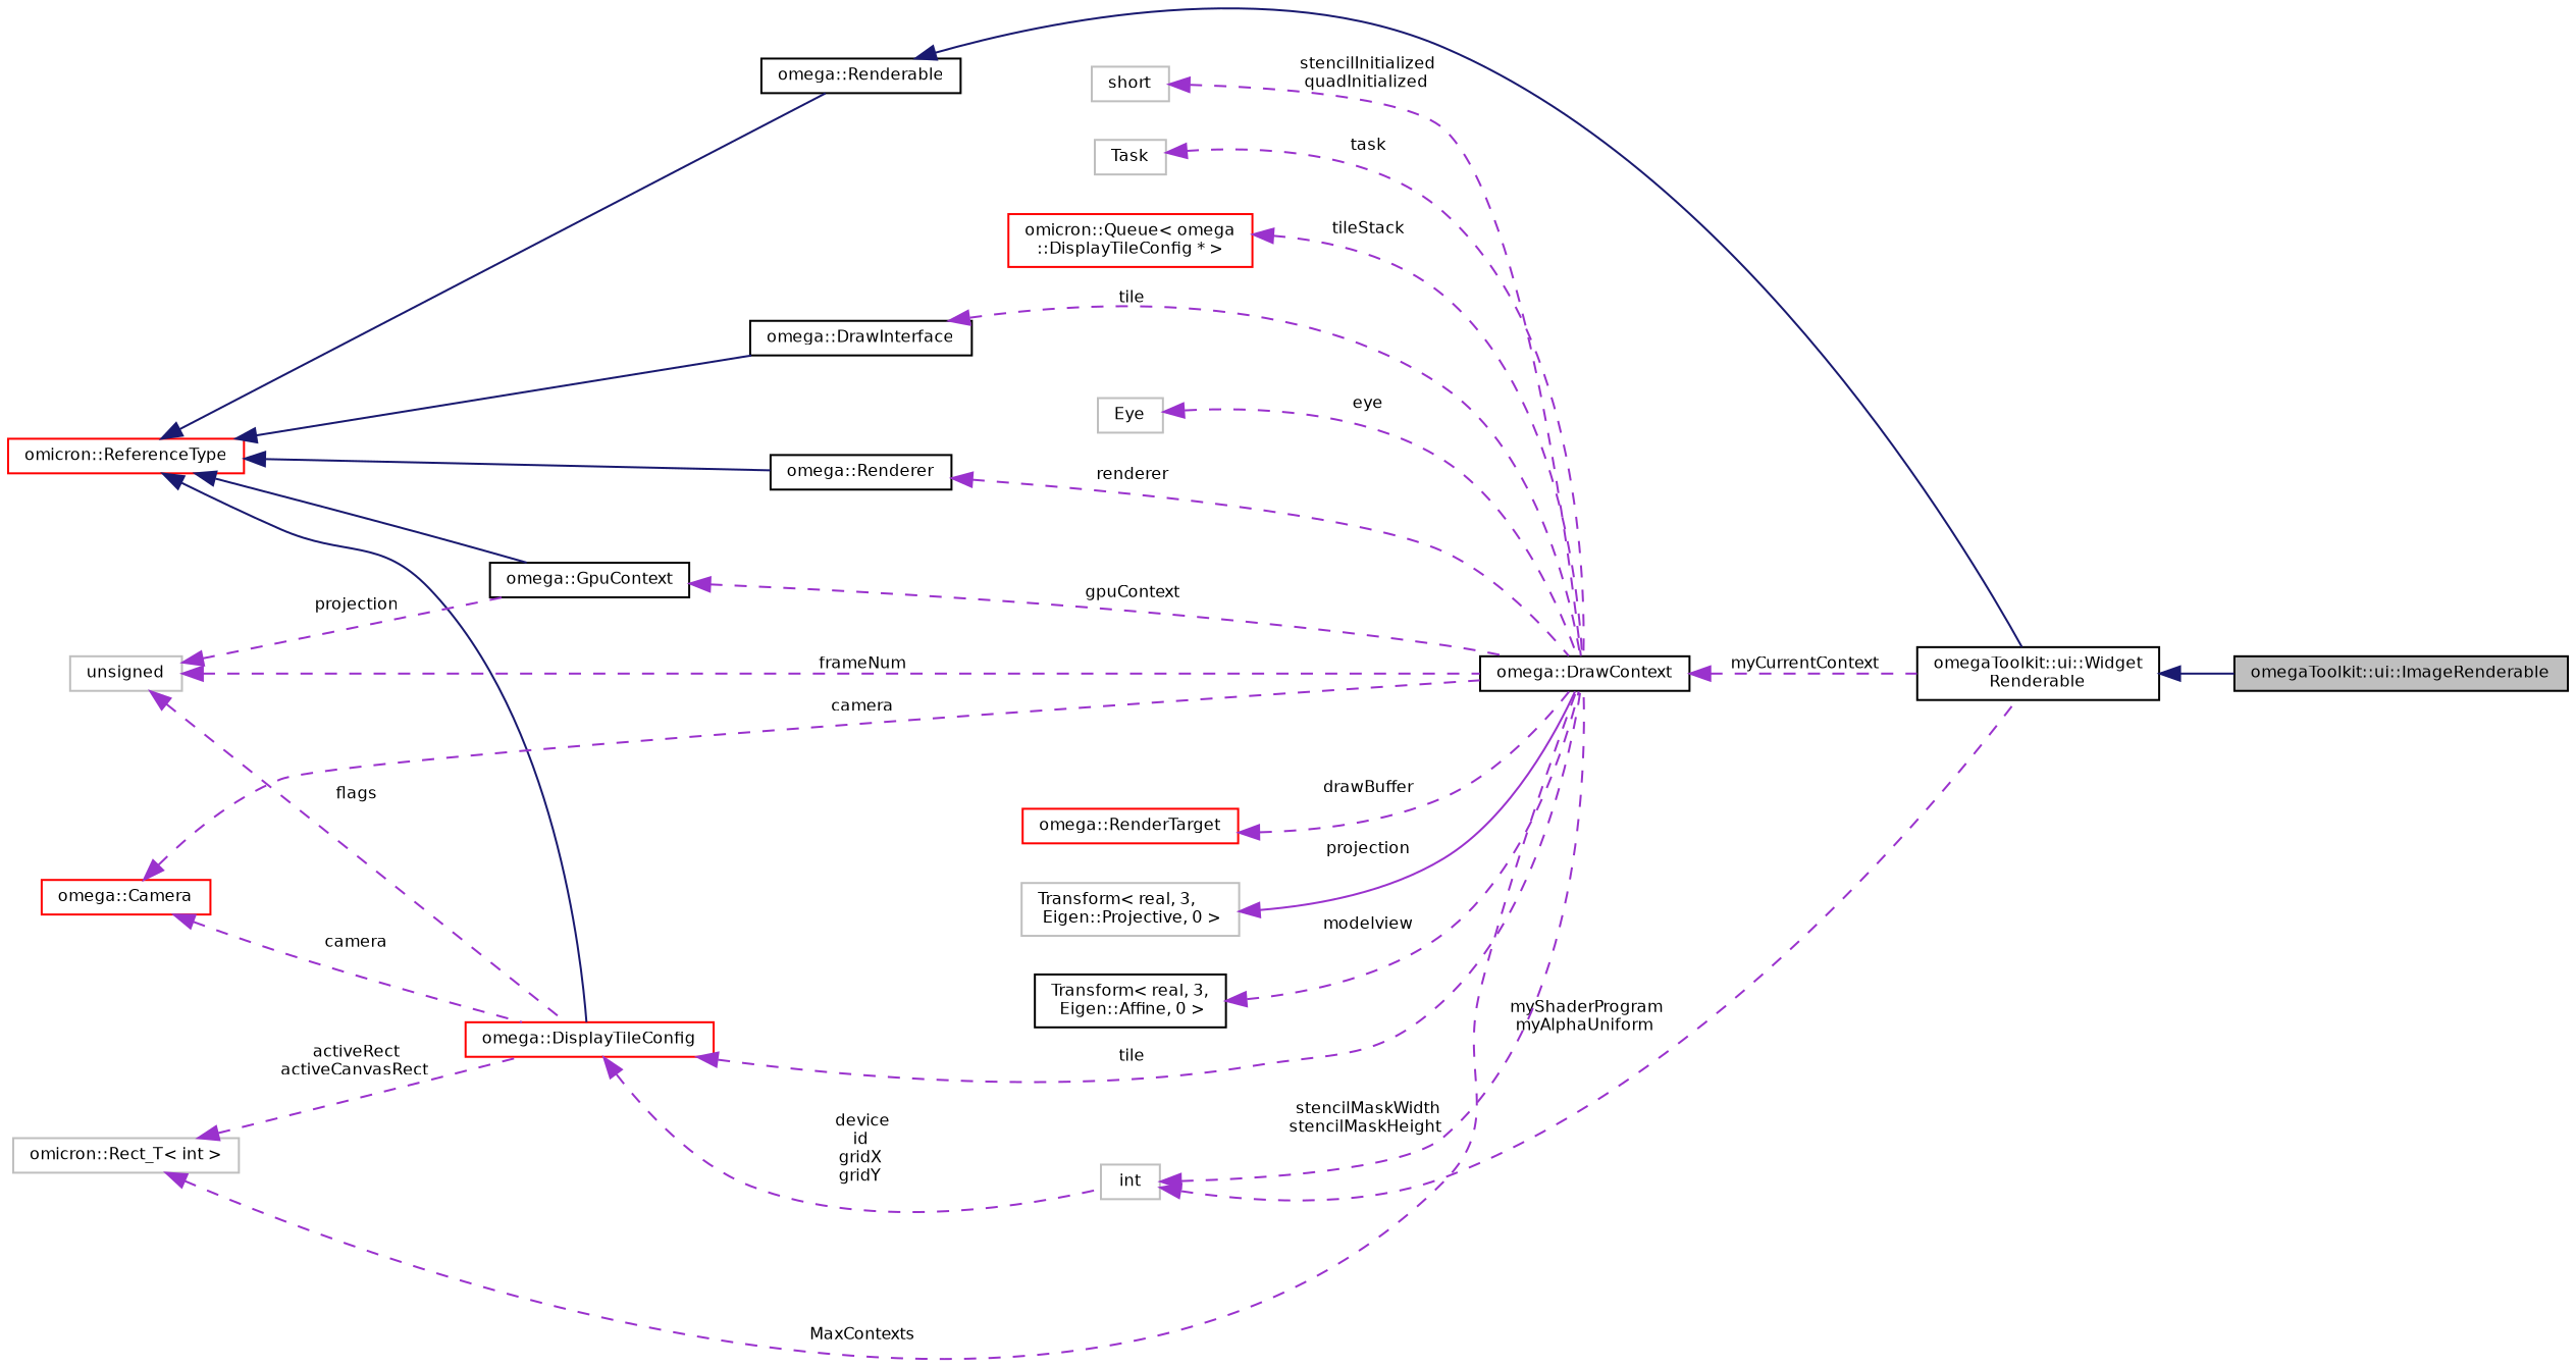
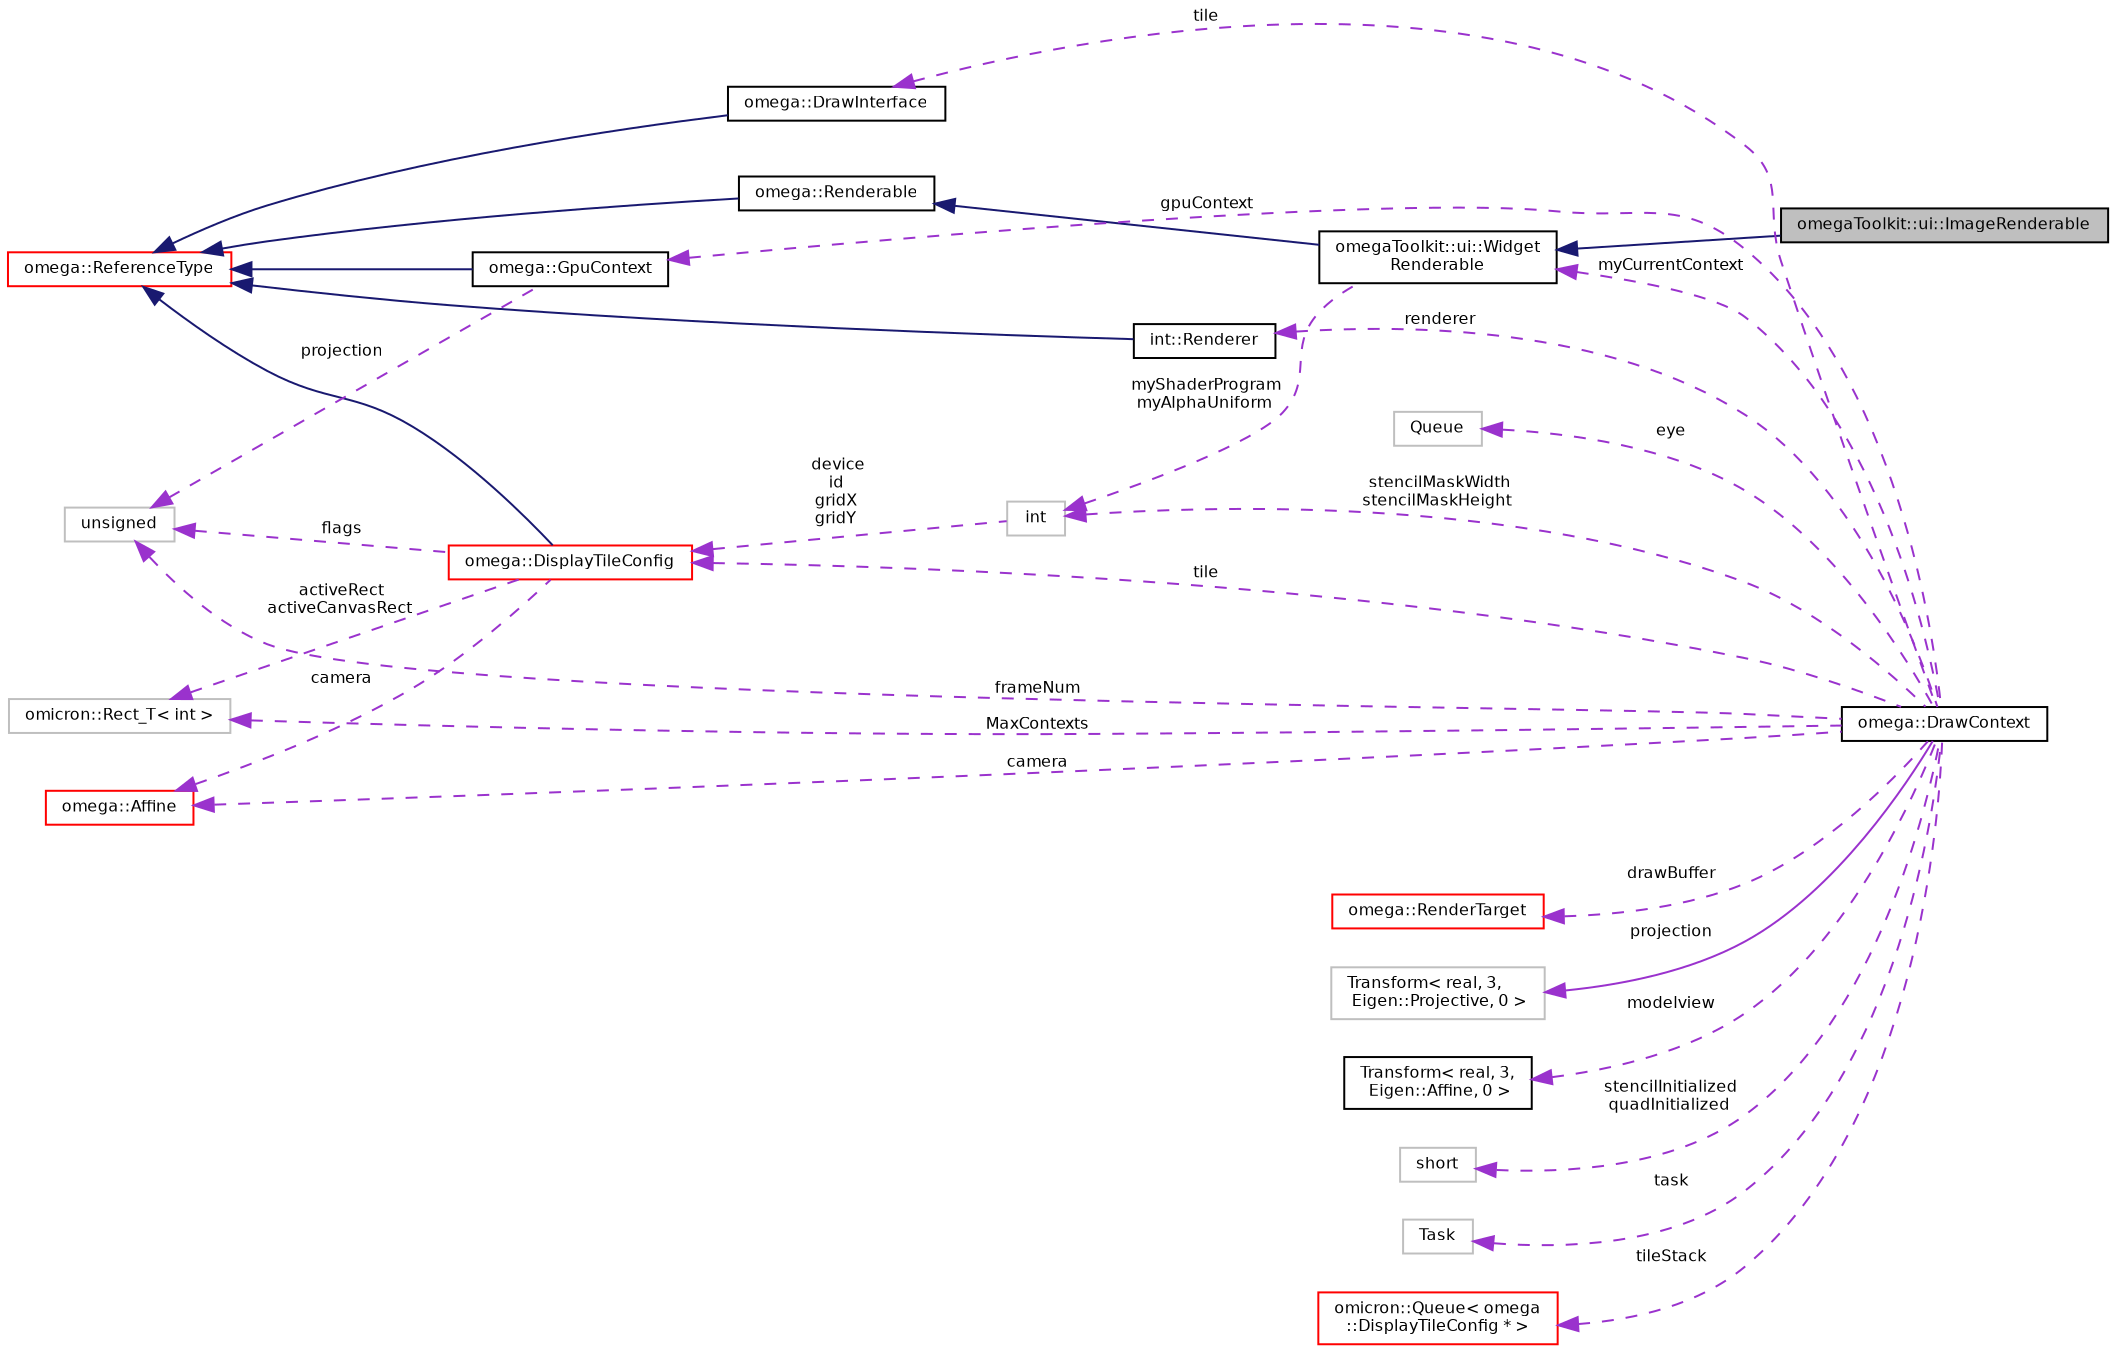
  digraph {
    fontname="DejaVu Sans"
    rankdir=LR
    node [color=black fontname="DejaVu Sans" fontsize=8 shape=record]
    edge [color=darkorchid3 dir=back fontname="DejaVu Sans" fontsize=8 labelfontname="FreeSans.ttf" labelfontsize=8 style=dashed]
    n1 [fillcolor=grey75 fontcolor=black height=0.2 label="omegaToolkit::ui::ImageRenderable" style=filled width=0.4]
    n2 [height=0.2 label="omegaToolkit::ui::Widget\lRenderable" width=0.4]
    n3 [height=0.2 label="omega::Renderable" width=0.4]
-   n4 [color=red height=0.2 label="omicron::ReferenceType" width=0.4]
+   n4 [color=red height=0.2 label="omega::ReferenceType" width=0.4]
    n5 [color=red height=0.2 label="omega::DisplayTileConfig" width=0.4]
-   n6 [height=0.2 label="omega::Renderer" width=0.4]
+   n6 [height=0.2 label="int::Renderer" width=0.4]
    n7 [height=0.2 label="omega::GpuContext" width=0.4]
    n8 [height=0.2 label="omega::DrawInterface" width=0.4]
    n9 [height=0.2 label="omega::DrawContext" width=0.4]
    n10 [color=grey75 height=0.2 label=int width=0.4]
    n11 [color=red height=0.2 label="omega::RenderTarget" width=0.4]
    n12 [color=grey75 height=0.2 label="Transform\< real, 3,\l Eigen::Projective, 0 \>" width=0.4]
-   n13 [color=red height=0.2 label="omega::Camera" width=0.4]
+   n13 [color=red height=0.2 label="omega::Affine" width=0.4]
    n14 [color=grey75 height=0.2 label=unsigned width=0.4]
    n15 [color=grey75 height=0.2 label="omicron::Rect_T\< int \>" width=0.4]
    n16 [height=0.2 label="Transform\< real, 3,\l Eigen::Affine, 0 \>" width=0.4]
    n17 [color=grey75 height=0.2 label=short width=0.4]
    n18 [color=grey75 height=0.2 label=Task width=0.4]
    n19 [color=red height=0.2 label="omicron::Queue\< omega\l::DisplayTileConfig * \>" width=0.4]
-   n20 [color=grey75 height=0.2 label=Eye width=0.4]
+   n20 [color=grey75 height=0.2 label=Queue width=0.4]
    n2 -> n1 [color=midnightblue style=solid]
    n3 -> n2 [color=midnightblue style=solid]
    n4 -> n3 [color=midnightblue style=solid]
    n4 -> n5 [color=midnightblue style=solid]
    n4 -> n6 [color=midnightblue style=solid]
    n4 -> n7 [color=midnightblue style=solid]
    n4 -> n8 [color=midnightblue style=solid]
    n5 -> n9 [label=" tile"]
    n5 -> n10 [label=" device\nid\ngridX\ngridY"]
    n6 -> n9 [label=" renderer"]
    n7 -> n9 [label=" gpuContext"]
    n8 -> n9 [label=" tile"]
-   n9 -> n2 [label=" myCurrentContext"]
+   n2 -> n9 [label=" myCurrentContext"]
    n10 -> n2 [label=" myShaderProgram\nmyAlphaUniform"]
    n10 -> n9 [label=" stencilMaskWidth\nstencilMaskHeight"]
    n11 -> n9 [label=" drawBuffer"]
    n12 -> n9 [label=" projection" style=solid]
    n13 -> n5 [label=" camera"]
    n13 -> n9 [label=" camera"]
    n14 -> n5 [label=" flags"]
    n14 -> n7 [label=" projection"]
    n14 -> n9 [label=" frameNum"]
    n15 -> n5 [label=" activeRect\nactiveCanvasRect"]
    n15 -> n9 [label=" MaxContexts"]
    n16 -> n9 [label=" modelview"]
    n17 -> n9 [label=" stencilInitialized\nquadInitialized"]
    n18 -> n9 [label=" task"]
    n19 -> n9 [label=" tileStack"]
    n20 -> n9 [label=" eye"]
  }
